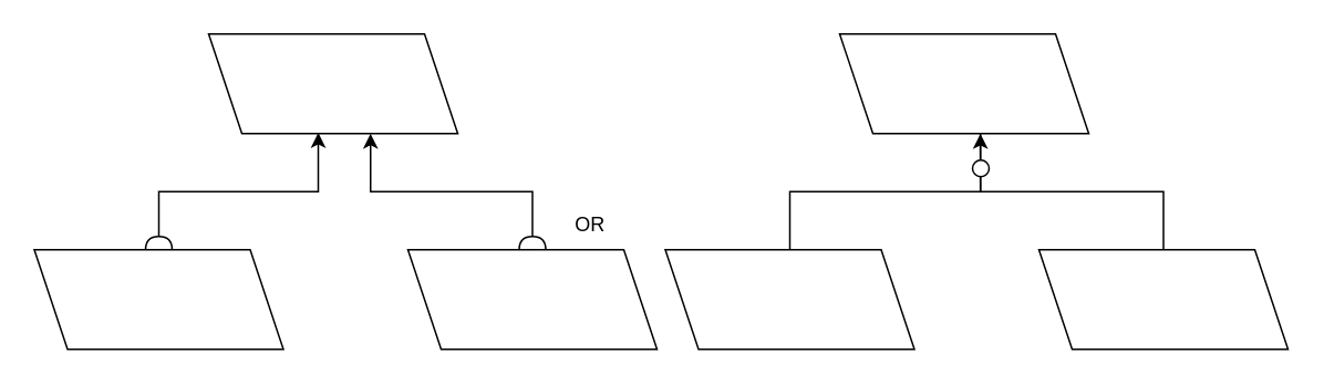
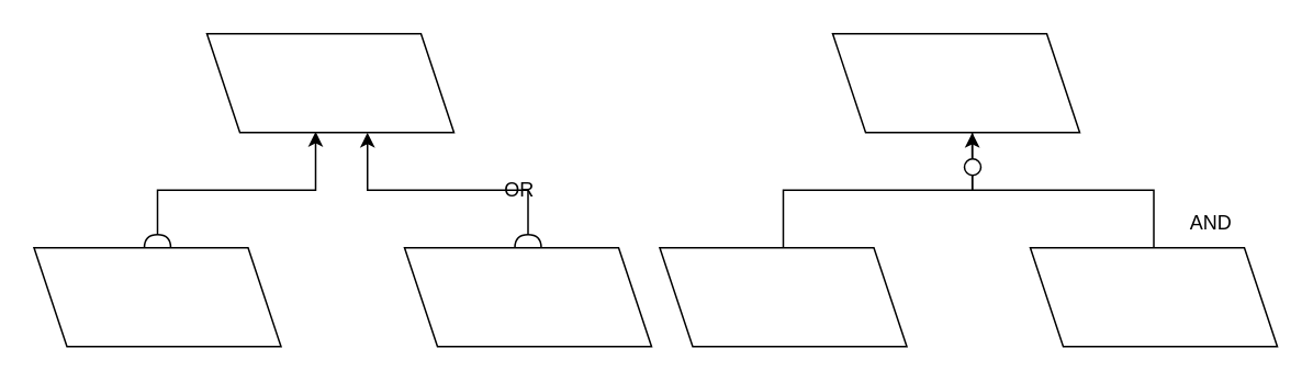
  <mxCell id="0" />
  <mxCell id="1" parent="0" />
  <mxCell id="2" value="" style="shape=parallelogram;perimeter=parallelogramPerimeter;whiteSpace=wrap;html=1;fixedSize=1;size=20;rotation=0;flipV=1;" vertex="1" parent="1"><mxGeometry x="125" y="20" width="150" height="60" as="geometry" /></mxCell>
  <mxCell id="3" style="edgeStyle=orthogonalEdgeStyle;rounded=0;orthogonalLoop=1;jettySize=auto;html=1;endArrow=classic;endFill=1;startArrow=halfCircle;startFill=0;entryX=0.44;entryY=0.008;entryDx=0;entryDy=0;entryPerimeter=0;" edge="1" parent="1" source="4" target="2"><mxGeometry relative="1" as="geometry" /></mxCell>
  <mxCell id="4" value="" style="shape=parallelogram;perimeter=parallelogramPerimeter;whiteSpace=wrap;html=1;fixedSize=1;size=20;rotation=0;flipV=1;" vertex="1" parent="1"><mxGeometry x="20" y="150" width="150" height="60" as="geometry" /></mxCell>
  <mxCell id="5" value="" style="shape=parallelogram;perimeter=parallelogramPerimeter;whiteSpace=wrap;html=1;fixedSize=1;size=20;rotation=0;flipV=1;" vertex="1" parent="1"><mxGeometry x="245" y="150" width="150" height="60" as="geometry" /></mxCell>
  <mxCell id="6" style="edgeStyle=orthogonalEdgeStyle;rounded=0;orthogonalLoop=1;jettySize=auto;html=1;entryX=0.65;entryY=-0.001;entryDx=0;entryDy=0;entryPerimeter=0;startArrow=halfCircle;startFill=0;" edge="1" parent="1" source="5" target="2"><mxGeometry relative="1" as="geometry" /></mxCell>
- <mxCell id="7" value="OR" style="text;html=1;align=center;verticalAlign=middle;whiteSpace=wrap;rounded=0;" vertex="1" parent="1"><mxGeometry x="325" y="120" width="60" height="30" as="geometry" /></mxCell>
+ <mxCell id="7" value="OR" style="text;html=1;align=center;verticalAlign=middle;whiteSpace=wrap;rounded=0;" vertex="1" parent="1"><mxGeometry x="285" y="100" width="60" height="30" as="geometry" /></mxCell>
  <mxCell id="8" value="" style="shape=parallelogram;perimeter=parallelogramPerimeter;whiteSpace=wrap;html=1;fixedSize=1;size=20;rotation=0;flipV=1;" vertex="1" parent="1"><mxGeometry x="505" y="20" width="150" height="60" as="geometry" /></mxCell>
  <mxCell id="9" style="edgeStyle=orthogonalEdgeStyle;rounded=0;orthogonalLoop=1;jettySize=auto;html=1;endArrow=classic;endFill=1;startArrow=none;startFill=0;entryX=0.565;entryY=-0.002;entryDx=0;entryDy=0;entryPerimeter=0;" edge="1" parent="1" source="10" target="8"><mxGeometry relative="1" as="geometry" /></mxCell>
  <mxCell id="10" value="" style="shape=parallelogram;perimeter=parallelogramPerimeter;whiteSpace=wrap;html=1;fixedSize=1;size=20;rotation=0;flipV=1;" vertex="1" parent="1"><mxGeometry x="400" y="150" width="150" height="60" as="geometry" /></mxCell>
  <mxCell id="11" value="" style="shape=parallelogram;perimeter=parallelogramPerimeter;whiteSpace=wrap;html=1;fixedSize=1;size=20;rotation=0;flipV=1;" vertex="1" parent="1"><mxGeometry x="625" y="150" width="150" height="60" as="geometry" /></mxCell>
  <mxCell id="12" style="edgeStyle=orthogonalEdgeStyle;rounded=0;orthogonalLoop=1;jettySize=auto;html=1;entryX=0.565;entryY=-0.004;entryDx=0;entryDy=0;entryPerimeter=0;startArrow=none;startFill=0;endArrow=none;endFill=0;" edge="1" parent="1" source="11" target="8"><mxGeometry relative="1" as="geometry" /></mxCell>
+ <mxCell id="13" value="AND" style="text;html=1;align=center;verticalAlign=middle;whiteSpace=wrap;rounded=0;" vertex="1" parent="1"><mxGeometry x="705" y="120" width="60" height="30" as="geometry" /></mxCell>
  <mxCell id="14" value="" style="ellipse;whiteSpace=wrap;html=1;aspect=fixed;" vertex="1" parent="1"><mxGeometry x="585" y="96" width="10" height="10" as="geometry" /></mxCell>
